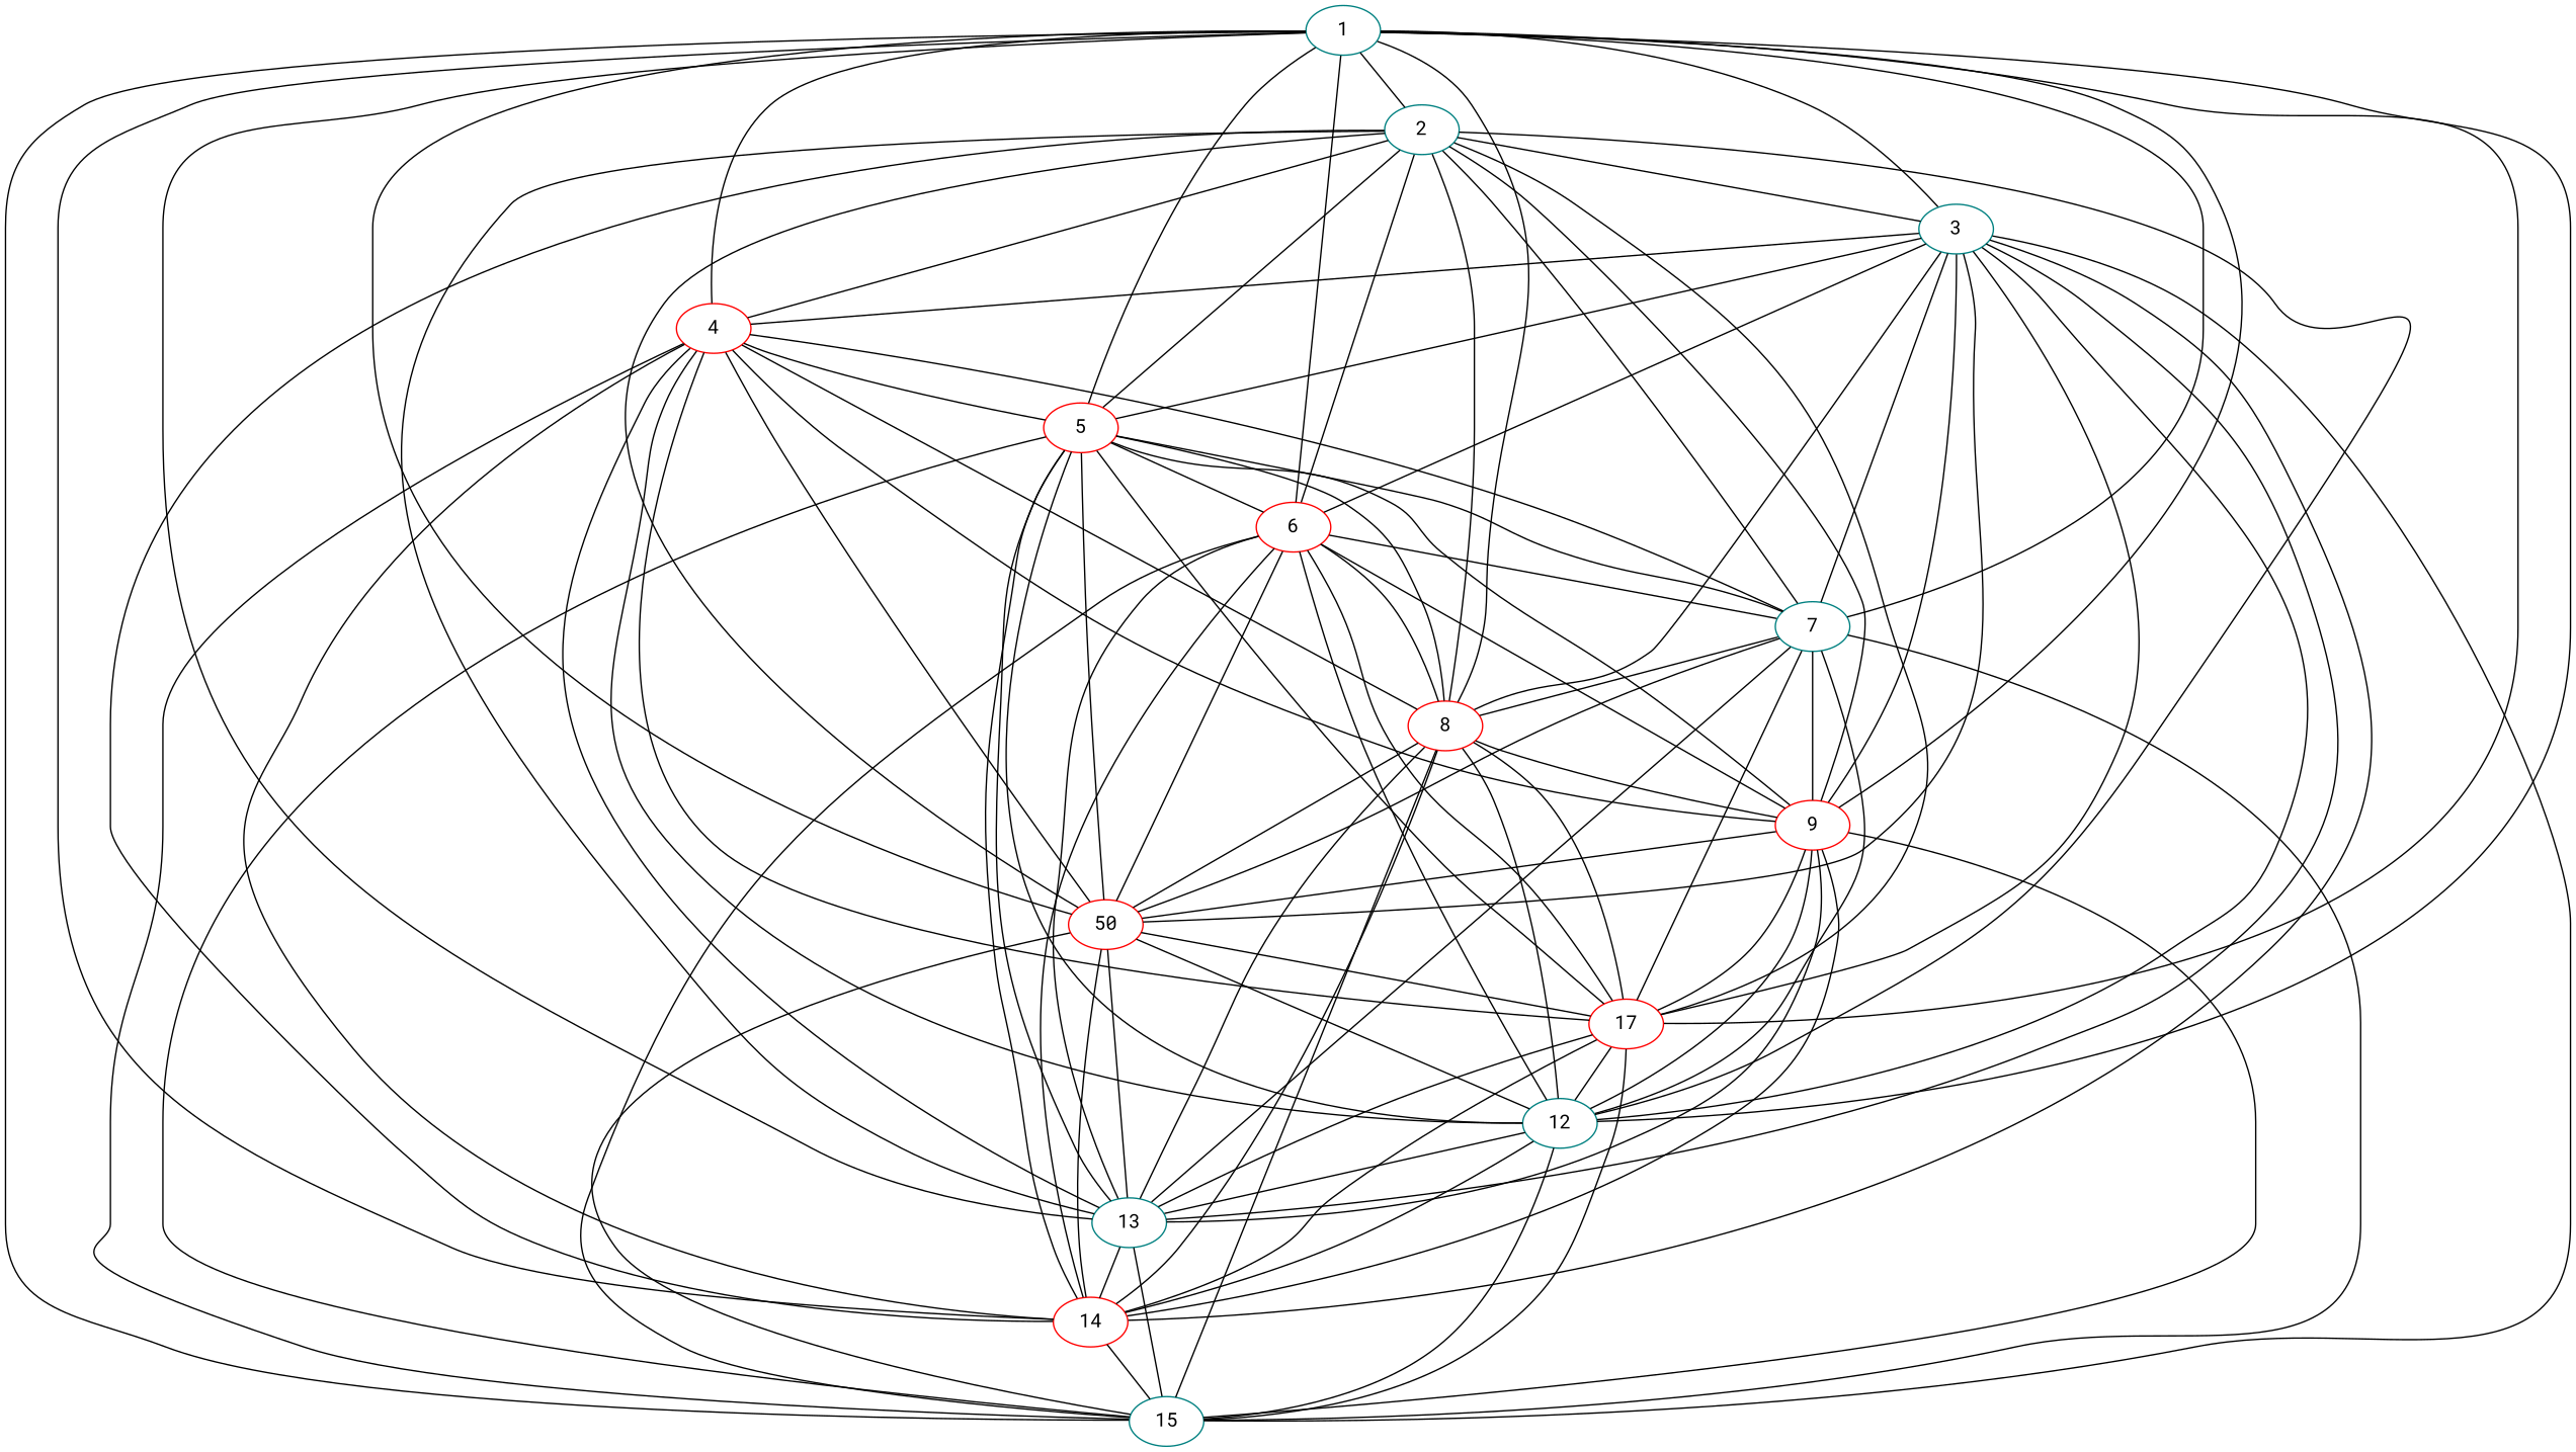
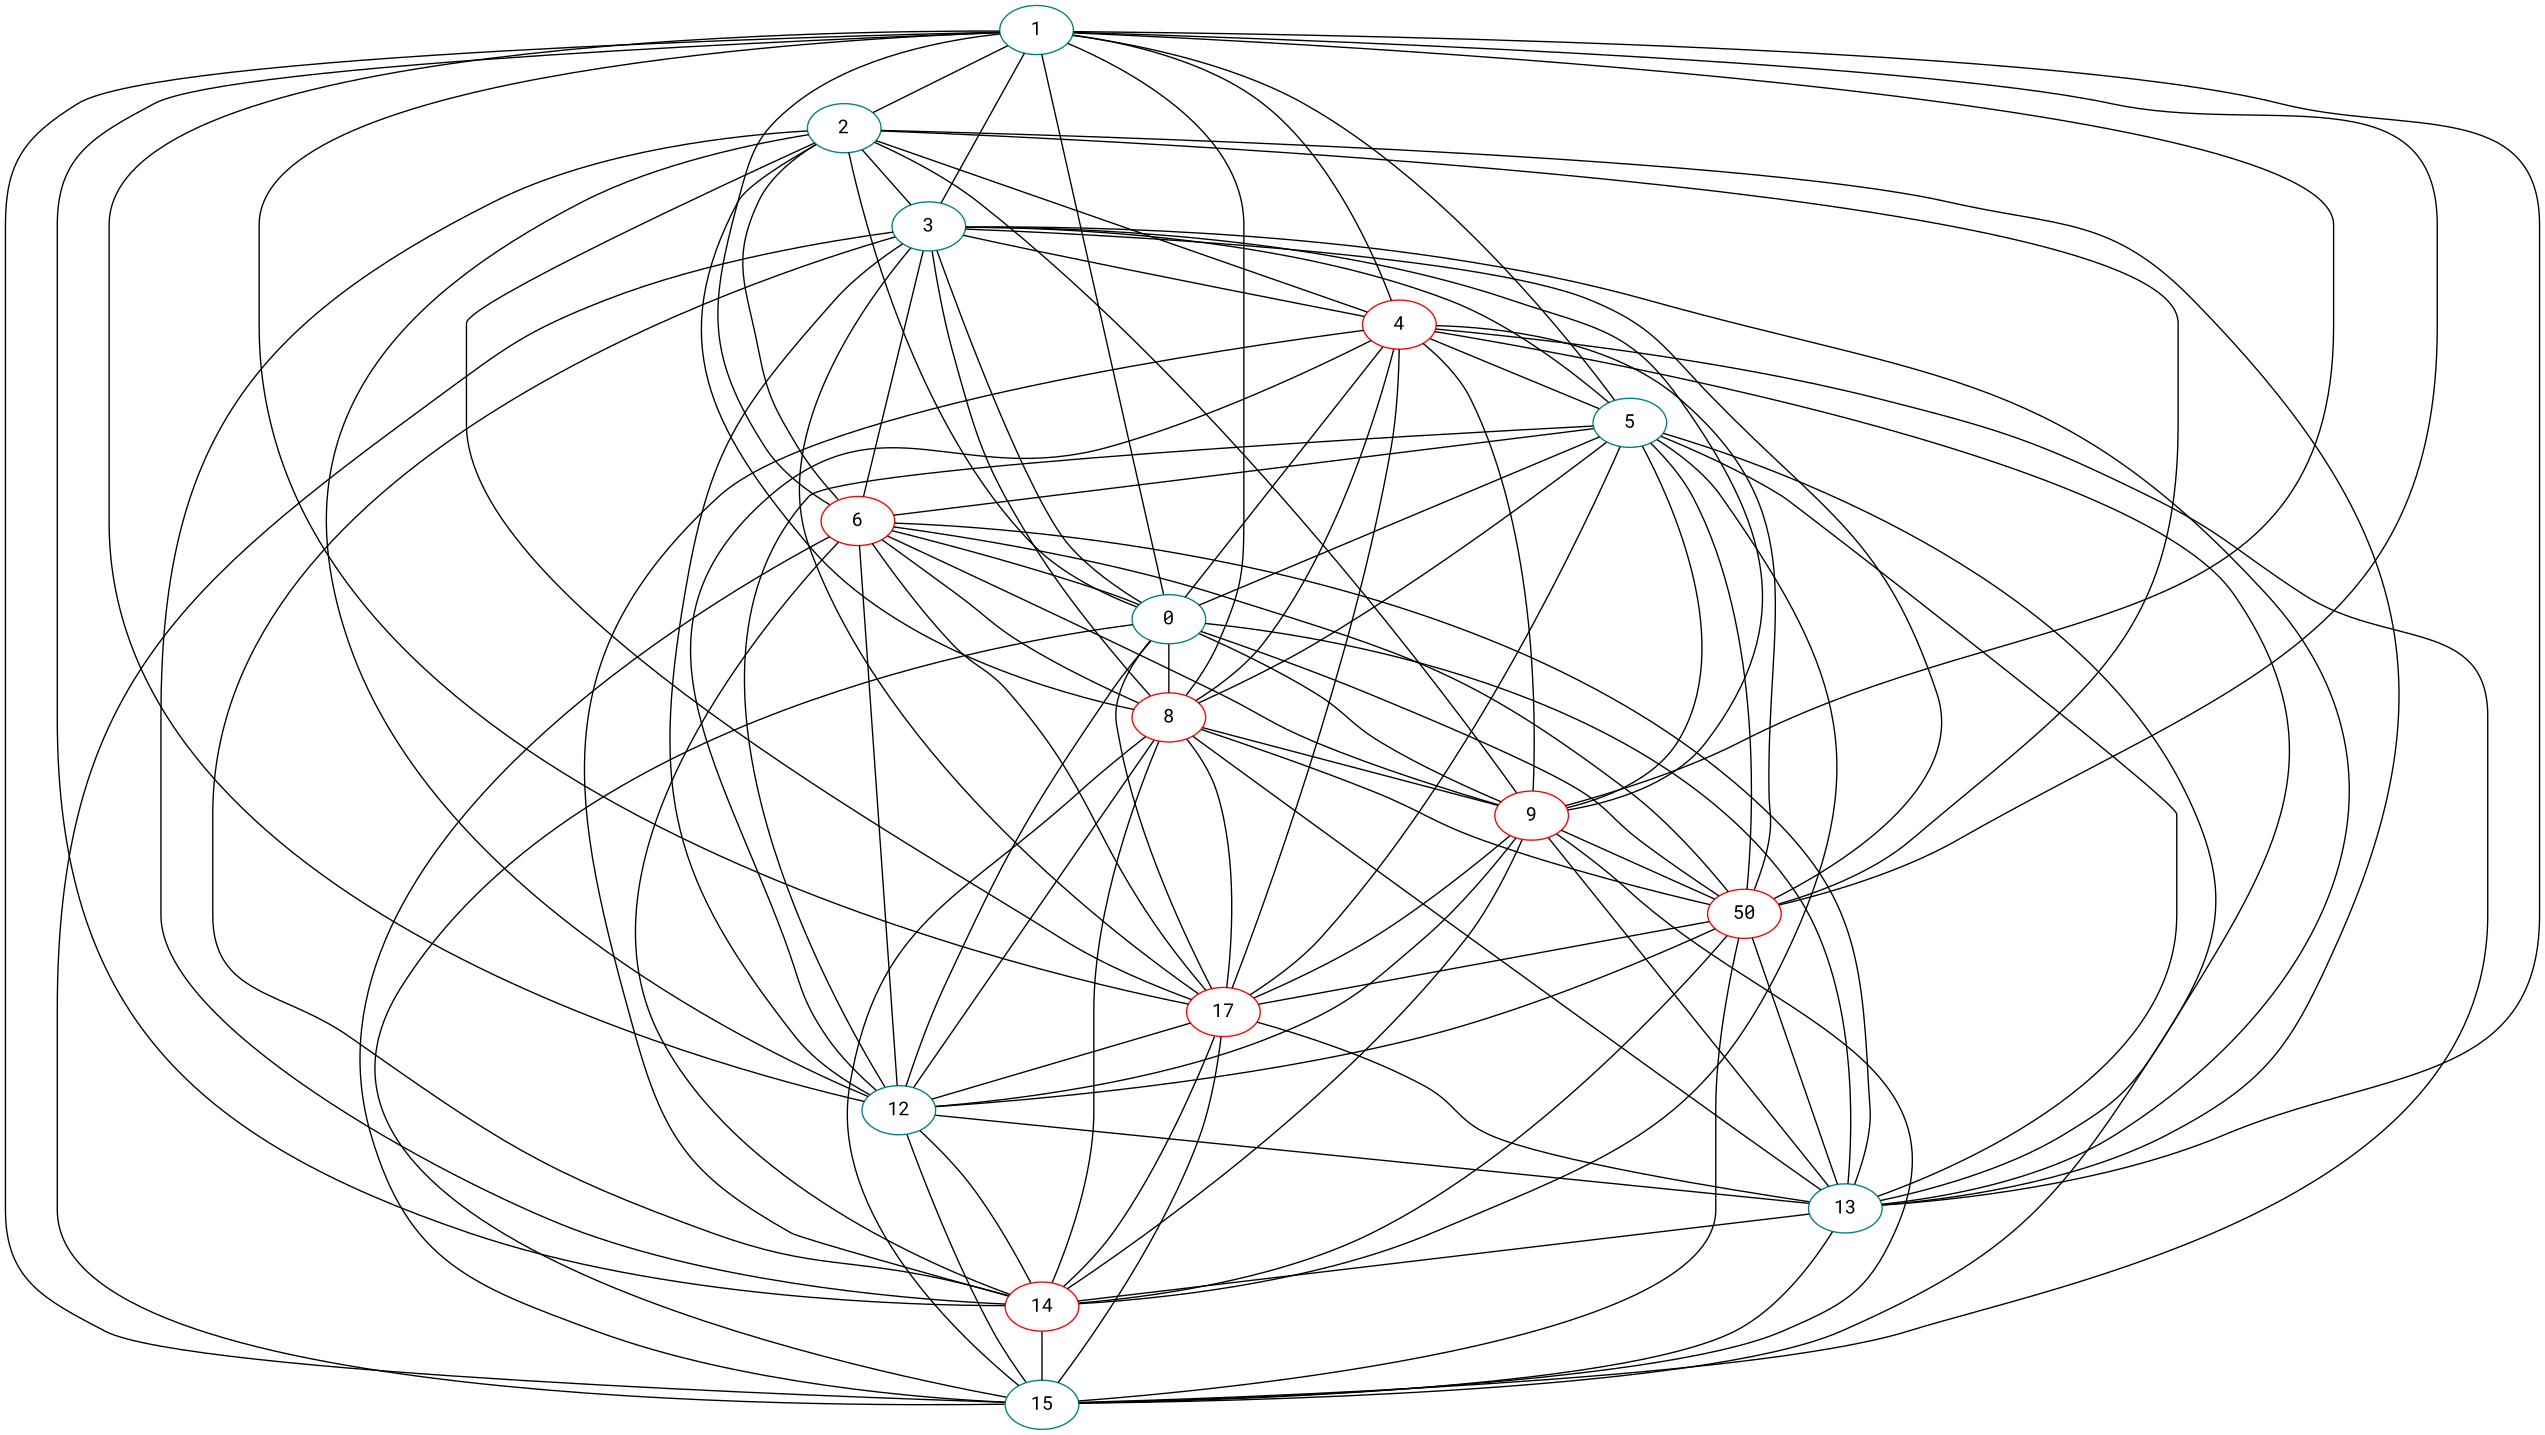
  strict graph {
    fontname="Roboto Mono"
    node [color=red fontname="Roboto Mono"]
    edge [fontname="Roboto Mono"]
    1 [color=teal]
    2 [color=teal]
    3 [color=teal]
    4
-   5
+   5 [color=teal]
    6
-   7 [color=teal]
+   7 [color=teal label=0]
    8
    9
    n10 [label=50]
    n11 [label=17]
    12 [color=teal]
    13 [color=teal]
    14
    15 [color=teal]
    1 -- 2
    1 -- 3
    1 -- 4
    1 -- 5
    1 -- 6
    1 -- 7
    1 -- 8
    1 -- 9
    1 -- n10
    1 -- n11
    1 -- 12
    1 -- 13
    1 -- 14
    1 -- 15
    2 -- 3
    2 -- 4
-   2 -- 5
    2 -- 6
    2 -- 7
    2 -- 8
    2 -- 9
    2 -- n10
    2 -- n11
    2 -- 12
    2 -- 13
    2 -- 14
    3 -- 4
    3 -- 5
    3 -- 6
    3 -- 7
    3 -- 8
    3 -- 9
    3 -- n10
    3 -- n11
    3 -- 12
    3 -- 13
    3 -- 14
    3 -- 15
    4 -- 5
    4 -- 7
    4 -- 8
    4 -- 9
    4 -- n10
    4 -- n11
    4 -- 12
    4 -- 13
    4 -- 14
    4 -- 15
    5 -- 6
    5 -- 7
    5 -- 8
    5 -- 9
    5 -- n10
    5 -- n11
    5 -- 12
    5 -- 13
    5 -- 14
    5 -- 15
    6 -- 7
    6 -- 8
    6 -- 9
    6 -- n10
    6 -- n11
    6 -- 12
    6 -- 13
    6 -- 14
    6 -- 15
    7 -- 8
    7 -- 9
    7 -- n10
    7 -- n11
    7 -- 12
    7 -- 13
    7 -- 15
    8 -- 9
    8 -- n10
    8 -- n11
    8 -- 12
    8 -- 13
    8 -- 14
    8 -- 15
    9 -- n10
    9 -- n11
    9 -- 12
    9 -- 13
    9 -- 14
    9 -- 15
    n10 -- n11
    n10 -- 12
    n10 -- 13
    n10 -- 14
    n10 -- 15
    n11 -- 12
    n11 -- 13
    n11 -- 14
    n11 -- 15
    12 -- 13
    12 -- 14
    12 -- 15
    13 -- 14
    13 -- 15
    14 -- 15
  }
